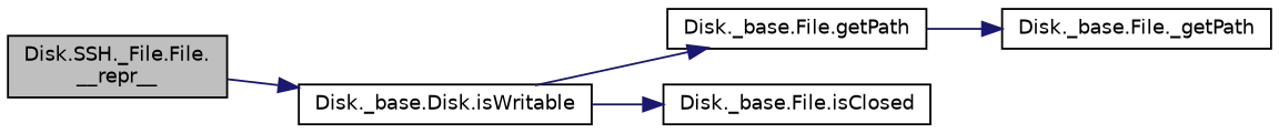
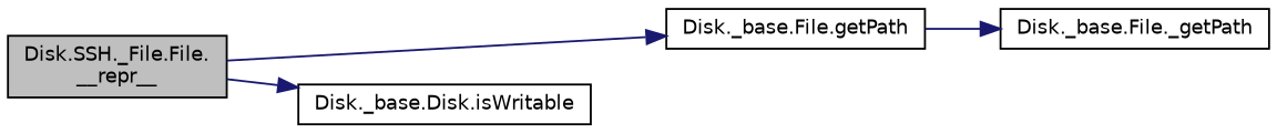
  digraph {
    rankdir=LR
    node [color=black fontname=Helvetica fontsize=10 shape=record]
    edge [color=midnightblue fontname=Helvetica fontsize=10 labelfontname=Helvetica labelfontsize=10 style=solid]
    n1 [fillcolor=grey75 fontcolor=black height=0.2 label="Disk.SSH._File.File.\l__repr__" style=filled width=0.4]
    n2 [height=0.2 label="Disk._base.Disk.isWritable" width=0.4]
    n3 [height=0.2 label="Disk._base.File.getPath" width=0.4]
-   n4 [height=0.2 label="Disk._base.File.isClosed" width=0.4]
    n5 [height=0.2 label="Disk._base.File._getPath" width=0.4]
    n1 -> n2
-   n2 -> n3
-   n2 -> n4
+   n1 -> n3
    n3 -> n5
  }
